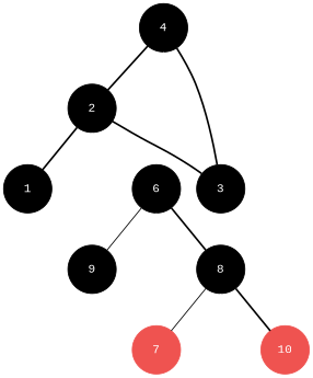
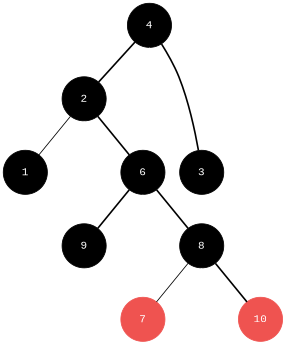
  digraph {
    fontname="Liberation Mono"
    node [color=black fixedsize=true fontcolor=white fontname="Liberation Mono" shape=circle style=filled]
    edge [arrowhead=none color=black fontname="Liberation Mono" style=bold weight=10]
    4 [height=0.75 width=0.75]
    2 [height=0.75 width=0.75]
    "[4" [color=white height=0.75 width=0.75]
    3 [height=0.75 width=0.75]
    1 [height=0.75 width=0.75]
    "[2" [color=white height=0.75 width=0.75]
    6 [height=0.75 width=0.75]
    n8 [height=0.75 label=9 width=0.75]
    "[6" [color=white height=0.75 width=0.75]
    8 [height=0.75 width=0.75]
    7 [color="#ef5350" height=0.75 width=0.75]
    "[8" [color=white height=0.75 width=0.75]
    10 [color="#ef5350" height=0.75 width=0.75]
    4 -> 2
    4 -> "[4" [color=white style=filled weight=100]
    4 -> 3
-   2 -> 3
-   2 -> 1
+   2 -> 6
+   2 -> 1 [style=solid]
    2 -> "[2" [color=white style=filled weight=100]
-   6 -> n8 [style=solid]
+   6 -> n8
    6 -> "[6" [color=white style=filled weight=100]
    6 -> 8
    8 -> 7 [style=solid]
    8 -> "[8" [color=white style=filled weight=100]
    8 -> 10
  }
